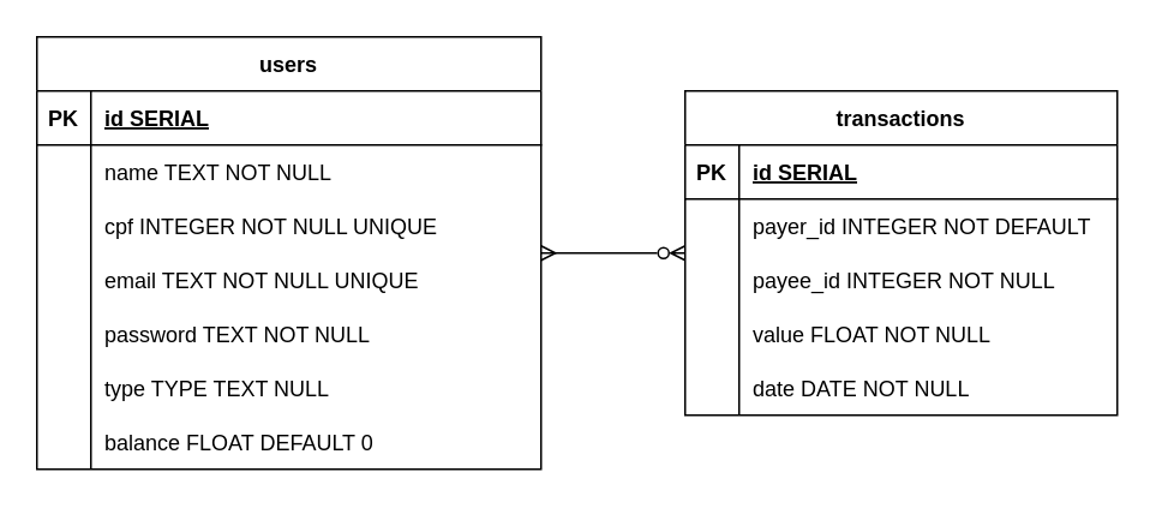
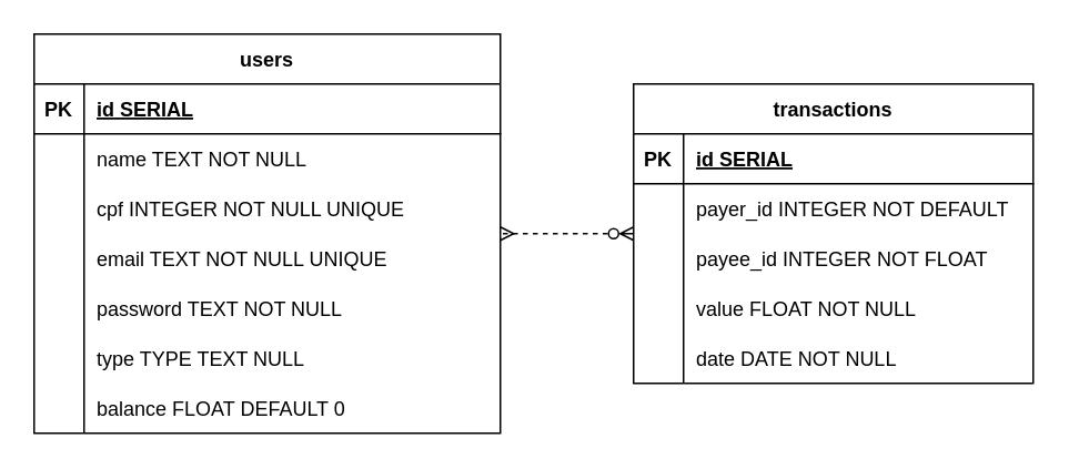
  <mxCell id="0" />
  <mxCell id="1" parent="0" />
  <mxCell id="2" value="users" style="shape=table;startSize=30;container=1;collapsible=1;childLayout=tableLayout;fixedRows=1;rowLines=0;fontStyle=1;align=center;resizeLast=1;" vertex="1" parent="1"><mxGeometry x="20" y="20" width="280" height="240" as="geometry" /></mxCell>
  <mxCell id="3" value="" style="shape=tableRow;horizontal=0;startSize=0;swimlaneHead=0;swimlaneBody=0;fillColor=none;collapsible=0;dropTarget=0;points=[[0,0.5],[1,0.5]];portConstraint=eastwest;top=0;left=0;right=0;bottom=1;" vertex="1" parent="2"><mxGeometry y="30" width="280" height="30" as="geometry" /></mxCell>
  <mxCell id="4" value="PK" style="shape=partialRectangle;connectable=0;fillColor=none;top=0;left=0;bottom=0;right=0;fontStyle=1;overflow=hidden;" vertex="1" parent="3"><mxGeometry width="30" height="30" as="geometry"><mxRectangle width="30" height="30" as="alternateBounds" /></mxGeometry></mxCell>
  <mxCell id="5" value="id SERIAL" style="shape=partialRectangle;connectable=0;fillColor=none;top=0;left=0;bottom=0;right=0;align=left;spacingLeft=6;fontStyle=5;overflow=hidden;" vertex="1" parent="3"><mxGeometry x="30" width="250" height="30" as="geometry"><mxRectangle width="250" height="30" as="alternateBounds" /></mxGeometry></mxCell>
  <mxCell id="6" value="" style="shape=tableRow;horizontal=0;startSize=0;swimlaneHead=0;swimlaneBody=0;fillColor=none;collapsible=0;dropTarget=0;points=[[0,0.5],[1,0.5]];portConstraint=eastwest;top=0;left=0;right=0;bottom=0;" vertex="1" parent="2"><mxGeometry y="60" width="280" height="30" as="geometry" /></mxCell>
  <mxCell id="7" value="" style="shape=partialRectangle;connectable=0;fillColor=none;top=0;left=0;bottom=0;right=0;editable=1;overflow=hidden;" vertex="1" parent="6"><mxGeometry width="30" height="30" as="geometry"><mxRectangle width="30" height="30" as="alternateBounds" /></mxGeometry></mxCell>
  <mxCell id="8" value="name TEXT NOT NULL" style="shape=partialRectangle;connectable=0;fillColor=none;top=0;left=0;bottom=0;right=0;align=left;spacingLeft=6;overflow=hidden;" vertex="1" parent="6"><mxGeometry x="30" width="250" height="30" as="geometry"><mxRectangle width="250" height="30" as="alternateBounds" /></mxGeometry></mxCell>
  <mxCell id="9" value="" style="shape=tableRow;horizontal=0;startSize=0;swimlaneHead=0;swimlaneBody=0;fillColor=none;collapsible=0;dropTarget=0;points=[[0,0.5],[1,0.5]];portConstraint=eastwest;top=0;left=0;right=0;bottom=0;" vertex="1" parent="2"><mxGeometry y="90" width="280" height="30" as="geometry" /></mxCell>
  <mxCell id="10" value="" style="shape=partialRectangle;connectable=0;fillColor=none;top=0;left=0;bottom=0;right=0;editable=1;overflow=hidden;" vertex="1" parent="9"><mxGeometry width="30" height="30" as="geometry"><mxRectangle width="30" height="30" as="alternateBounds" /></mxGeometry></mxCell>
  <mxCell id="11" value="cpf INTEGER NOT NULL UNIQUE" style="shape=partialRectangle;connectable=0;fillColor=none;top=0;left=0;bottom=0;right=0;align=left;spacingLeft=6;overflow=hidden;" vertex="1" parent="9"><mxGeometry x="30" width="250" height="30" as="geometry"><mxRectangle width="250" height="30" as="alternateBounds" /></mxGeometry></mxCell>
  <mxCell id="12" value="" style="shape=tableRow;horizontal=0;startSize=0;swimlaneHead=0;swimlaneBody=0;fillColor=none;collapsible=0;dropTarget=0;points=[[0,0.5],[1,0.5]];portConstraint=eastwest;top=0;left=0;right=0;bottom=0;" vertex="1" parent="2"><mxGeometry y="120" width="280" height="30" as="geometry" /></mxCell>
  <mxCell id="13" value="" style="shape=partialRectangle;connectable=0;fillColor=none;top=0;left=0;bottom=0;right=0;editable=1;overflow=hidden;" vertex="1" parent="12"><mxGeometry width="30" height="30" as="geometry"><mxRectangle width="30" height="30" as="alternateBounds" /></mxGeometry></mxCell>
  <mxCell id="14" value="email TEXT NOT NULL UNIQUE" style="shape=partialRectangle;connectable=0;fillColor=none;top=0;left=0;bottom=0;right=0;align=left;spacingLeft=6;overflow=hidden;" vertex="1" parent="12"><mxGeometry x="30" width="250" height="30" as="geometry"><mxRectangle width="250" height="30" as="alternateBounds" /></mxGeometry></mxCell>
  <mxCell id="15" style="shape=tableRow;horizontal=0;startSize=0;swimlaneHead=0;swimlaneBody=0;fillColor=none;collapsible=0;dropTarget=0;points=[[0,0.5],[1,0.5]];portConstraint=eastwest;top=0;left=0;right=0;bottom=0;" vertex="1" parent="2"><mxGeometry y="150" width="280" height="30" as="geometry" /></mxCell>
  <mxCell id="16" style="shape=partialRectangle;connectable=0;fillColor=none;top=0;left=0;bottom=0;right=0;editable=1;overflow=hidden;" vertex="1" parent="15"><mxGeometry width="30" height="30" as="geometry"><mxRectangle width="30" height="30" as="alternateBounds" /></mxGeometry></mxCell>
  <mxCell id="17" value="password TEXT NOT NULL" style="shape=partialRectangle;connectable=0;fillColor=none;top=0;left=0;bottom=0;right=0;align=left;spacingLeft=6;overflow=hidden;" vertex="1" parent="15"><mxGeometry x="30" width="250" height="30" as="geometry"><mxRectangle width="250" height="30" as="alternateBounds" /></mxGeometry></mxCell>
  <mxCell id="18" style="shape=tableRow;horizontal=0;startSize=0;swimlaneHead=0;swimlaneBody=0;fillColor=none;collapsible=0;dropTarget=0;points=[[0,0.5],[1,0.5]];portConstraint=eastwest;top=0;left=0;right=0;bottom=0;" vertex="1" parent="2"><mxGeometry y="180" width="280" height="30" as="geometry" /></mxCell>
  <mxCell id="19" style="shape=partialRectangle;connectable=0;fillColor=none;top=0;left=0;bottom=0;right=0;editable=1;overflow=hidden;" vertex="1" parent="18"><mxGeometry width="30" height="30" as="geometry"><mxRectangle width="30" height="30" as="alternateBounds" /></mxGeometry></mxCell>
  <mxCell id="20" value="type TYPE TEXT NULL" style="shape=partialRectangle;connectable=0;fillColor=none;top=0;left=0;bottom=0;right=0;align=left;spacingLeft=6;overflow=hidden;" vertex="1" parent="18"><mxGeometry x="30" width="250" height="30" as="geometry"><mxRectangle width="250" height="30" as="alternateBounds" /></mxGeometry></mxCell>
  <mxCell id="21" style="shape=tableRow;horizontal=0;startSize=0;swimlaneHead=0;swimlaneBody=0;fillColor=none;collapsible=0;dropTarget=0;points=[[0,0.5],[1,0.5]];portConstraint=eastwest;top=0;left=0;right=0;bottom=0;" vertex="1" parent="2"><mxGeometry y="210" width="280" height="30" as="geometry" /></mxCell>
  <mxCell id="22" style="shape=partialRectangle;connectable=0;fillColor=none;top=0;left=0;bottom=0;right=0;editable=1;overflow=hidden;" vertex="1" parent="21"><mxGeometry width="30" height="30" as="geometry"><mxRectangle width="30" height="30" as="alternateBounds" /></mxGeometry></mxCell>
  <mxCell id="23" value="balance FLOAT DEFAULT 0" style="shape=partialRectangle;connectable=0;fillColor=none;top=0;left=0;bottom=0;right=0;align=left;spacingLeft=6;overflow=hidden;" vertex="1" parent="21"><mxGeometry x="30" width="250" height="30" as="geometry"><mxRectangle width="250" height="30" as="alternateBounds" /></mxGeometry></mxCell>
- <mxCell id="24" style="edgeStyle=orthogonalEdgeStyle;rounded=0;orthogonalLoop=1;jettySize=auto;html=1;endArrow=ERmany;endFill=0;startArrow=ERzeroToMany;startFill=0;" edge="1" parent="1" source="25" target="2"><mxGeometry relative="1" as="geometry" /></mxCell>
+ <mxCell id="24" style="edgeStyle=orthogonalEdgeStyle;rounded=0;orthogonalLoop=1;jettySize=auto;html=1;endArrow=ERmany;endFill=0;startArrow=ERzeroToMany;startFill=0;dashed=1;" edge="1" parent="1" source="25" target="2"><mxGeometry relative="1" as="geometry" /></mxCell>
  <mxCell id="25" value="transactions" style="shape=table;startSize=30;container=1;collapsible=1;childLayout=tableLayout;fixedRows=1;rowLines=0;fontStyle=1;align=center;resizeLast=1;" vertex="1" parent="1"><mxGeometry x="380" y="50" width="240" height="180" as="geometry" /></mxCell>
  <mxCell id="26" value="" style="shape=tableRow;horizontal=0;startSize=0;swimlaneHead=0;swimlaneBody=0;fillColor=none;collapsible=0;dropTarget=0;points=[[0,0.5],[1,0.5]];portConstraint=eastwest;top=0;left=0;right=0;bottom=1;" vertex="1" parent="25"><mxGeometry y="30" width="240" height="30" as="geometry" /></mxCell>
  <mxCell id="27" value="PK" style="shape=partialRectangle;connectable=0;fillColor=none;top=0;left=0;bottom=0;right=0;fontStyle=1;overflow=hidden;" vertex="1" parent="26"><mxGeometry width="30" height="30" as="geometry"><mxRectangle width="30" height="30" as="alternateBounds" /></mxGeometry></mxCell>
  <mxCell id="28" value="id SERIAL" style="shape=partialRectangle;connectable=0;fillColor=none;top=0;left=0;bottom=0;right=0;align=left;spacingLeft=6;fontStyle=5;overflow=hidden;" vertex="1" parent="26"><mxGeometry x="30" width="210" height="30" as="geometry"><mxRectangle width="210" height="30" as="alternateBounds" /></mxGeometry></mxCell>
  <mxCell id="29" value="" style="shape=tableRow;horizontal=0;startSize=0;swimlaneHead=0;swimlaneBody=0;fillColor=none;collapsible=0;dropTarget=0;points=[[0,0.5],[1,0.5]];portConstraint=eastwest;top=0;left=0;right=0;bottom=0;" vertex="1" parent="25"><mxGeometry y="60" width="240" height="30" as="geometry" /></mxCell>
  <mxCell id="30" value="" style="shape=partialRectangle;connectable=0;fillColor=none;top=0;left=0;bottom=0;right=0;editable=1;overflow=hidden;" vertex="1" parent="29"><mxGeometry width="30" height="30" as="geometry"><mxRectangle width="30" height="30" as="alternateBounds" /></mxGeometry></mxCell>
  <mxCell id="31" value="payer_id INTEGER NOT DEFAULT" style="shape=partialRectangle;connectable=0;fillColor=none;top=0;left=0;bottom=0;right=0;align=left;spacingLeft=6;overflow=hidden;" vertex="1" parent="29"><mxGeometry x="30" width="210" height="30" as="geometry"><mxRectangle width="210" height="30" as="alternateBounds" /></mxGeometry></mxCell>
  <mxCell id="32" value="" style="shape=tableRow;horizontal=0;startSize=0;swimlaneHead=0;swimlaneBody=0;fillColor=none;collapsible=0;dropTarget=0;points=[[0,0.5],[1,0.5]];portConstraint=eastwest;top=0;left=0;right=0;bottom=0;" vertex="1" parent="25"><mxGeometry y="90" width="240" height="30" as="geometry" /></mxCell>
  <mxCell id="33" value="" style="shape=partialRectangle;connectable=0;fillColor=none;top=0;left=0;bottom=0;right=0;editable=1;overflow=hidden;" vertex="1" parent="32"><mxGeometry width="30" height="30" as="geometry"><mxRectangle width="30" height="30" as="alternateBounds" /></mxGeometry></mxCell>
- <mxCell id="34" value="payee_id INTEGER NOT NULL" style="shape=partialRectangle;connectable=0;fillColor=none;top=0;left=0;bottom=0;right=0;align=left;spacingLeft=6;overflow=hidden;" vertex="1" parent="32"><mxGeometry x="30" width="210" height="30" as="geometry"><mxRectangle width="210" height="30" as="alternateBounds" /></mxGeometry></mxCell>
+ <mxCell id="34" value="payee_id INTEGER NOT FLOAT" style="shape=partialRectangle;connectable=0;fillColor=none;top=0;left=0;bottom=0;right=0;align=left;spacingLeft=6;overflow=hidden;" vertex="1" parent="32"><mxGeometry x="30" width="210" height="30" as="geometry"><mxRectangle width="210" height="30" as="alternateBounds" /></mxGeometry></mxCell>
  <mxCell id="35" value="" style="shape=tableRow;horizontal=0;startSize=0;swimlaneHead=0;swimlaneBody=0;fillColor=none;collapsible=0;dropTarget=0;points=[[0,0.5],[1,0.5]];portConstraint=eastwest;top=0;left=0;right=0;bottom=0;" vertex="1" parent="25"><mxGeometry y="120" width="240" height="30" as="geometry" /></mxCell>
  <mxCell id="36" value="" style="shape=partialRectangle;connectable=0;fillColor=none;top=0;left=0;bottom=0;right=0;editable=1;overflow=hidden;" vertex="1" parent="35"><mxGeometry width="30" height="30" as="geometry"><mxRectangle width="30" height="30" as="alternateBounds" /></mxGeometry></mxCell>
  <mxCell id="37" value="value FLOAT NOT NULL" style="shape=partialRectangle;connectable=0;fillColor=none;top=0;left=0;bottom=0;right=0;align=left;spacingLeft=6;overflow=hidden;" vertex="1" parent="35"><mxGeometry x="30" width="210" height="30" as="geometry"><mxRectangle width="210" height="30" as="alternateBounds" /></mxGeometry></mxCell>
  <mxCell id="38" style="shape=tableRow;horizontal=0;startSize=0;swimlaneHead=0;swimlaneBody=0;fillColor=none;collapsible=0;dropTarget=0;points=[[0,0.5],[1,0.5]];portConstraint=eastwest;top=0;left=0;right=0;bottom=0;" vertex="1" parent="25"><mxGeometry y="150" width="240" height="30" as="geometry" /></mxCell>
  <mxCell id="39" style="shape=partialRectangle;connectable=0;fillColor=none;top=0;left=0;bottom=0;right=0;editable=1;overflow=hidden;" vertex="1" parent="38"><mxGeometry width="30" height="30" as="geometry"><mxRectangle width="30" height="30" as="alternateBounds" /></mxGeometry></mxCell>
  <mxCell id="40" value="date DATE NOT NULL" style="shape=partialRectangle;connectable=0;fillColor=none;top=0;left=0;bottom=0;right=0;align=left;spacingLeft=6;overflow=hidden;" vertex="1" parent="38"><mxGeometry x="30" width="210" height="30" as="geometry"><mxRectangle width="210" height="30" as="alternateBounds" /></mxGeometry></mxCell>
